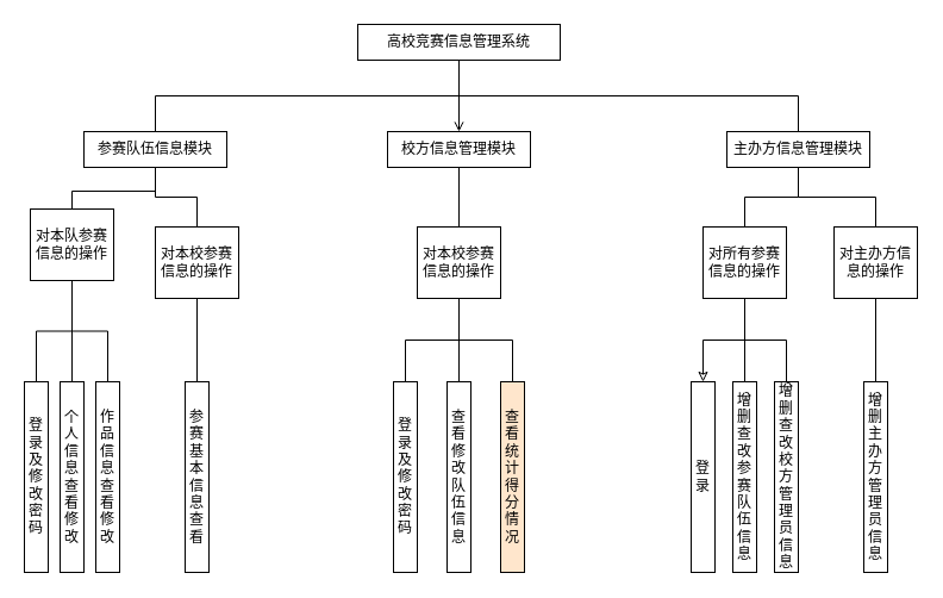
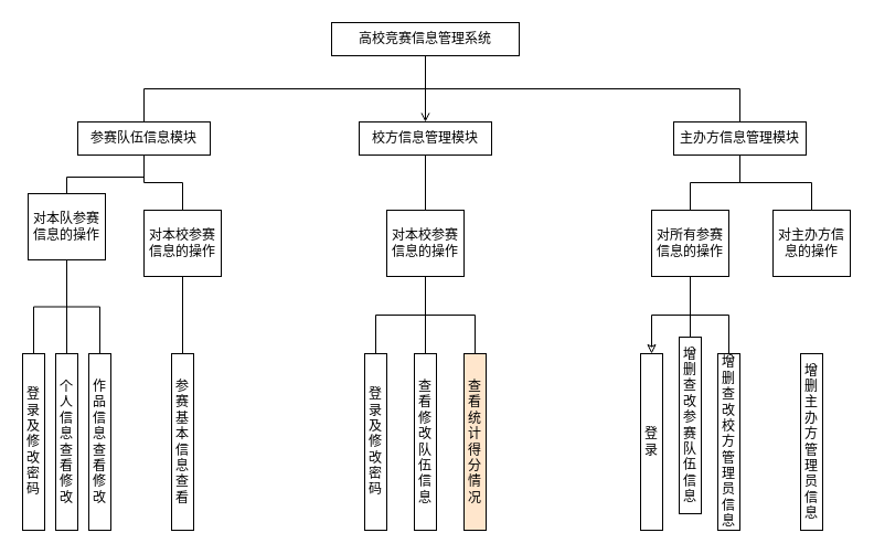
  <mxCell id="0" />
  <mxCell id="1" parent="0" />
  <mxCell id="2" style="edgeStyle=orthogonalEdgeStyle;rounded=0;orthogonalLoop=1;jettySize=auto;html=1;exitX=0.5;exitY=1;exitDx=0;exitDy=0;entryX=0.5;entryY=0;entryDx=0;entryDy=0;endArrow=none;endFill=0;" edge="1" parent="1" source="5" target="8"><mxGeometry relative="1" as="geometry" /></mxCell>
  <mxCell id="3" style="edgeStyle=orthogonalEdgeStyle;rounded=0;orthogonalLoop=1;jettySize=auto;html=1;exitX=0.5;exitY=1;exitDx=0;exitDy=0;entryX=0.5;entryY=0;entryDx=0;entryDy=0;endArrow=open;endFill=0;" edge="1" parent="1" source="5" target="10"><mxGeometry relative="1" as="geometry" /></mxCell>
  <mxCell id="4" style="edgeStyle=orthogonalEdgeStyle;rounded=0;orthogonalLoop=1;jettySize=auto;html=1;exitX=0.5;exitY=1;exitDx=0;exitDy=0;endArrow=none;endFill=0;" edge="1" parent="1" source="5" target="13"><mxGeometry relative="1" as="geometry" /></mxCell>
  <mxCell id="5" value="高校竞赛信息管理系统" style="rounded=0;whiteSpace=wrap;html=1;" vertex="1" parent="1"><mxGeometry x="300" y="20" width="170" height="30" as="geometry" /></mxCell>
  <mxCell id="6" style="edgeStyle=orthogonalEdgeStyle;rounded=0;orthogonalLoop=1;jettySize=auto;html=1;exitX=0.5;exitY=1;exitDx=0;exitDy=0;endArrow=none;endFill=0;" edge="1" parent="1" source="8" target="17"><mxGeometry relative="1" as="geometry" /></mxCell>
  <mxCell id="7" style="edgeStyle=orthogonalEdgeStyle;rounded=0;orthogonalLoop=1;jettySize=auto;html=1;exitX=0.5;exitY=1;exitDx=0;exitDy=0;endArrow=none;endFill=0;" edge="1" parent="1" source="8" target="19"><mxGeometry relative="1" as="geometry" /></mxCell>
  <mxCell id="8" value="参赛队伍信息模块" style="rounded=0;whiteSpace=wrap;html=1;" vertex="1" parent="1"><mxGeometry x="70" y="110" width="120" height="30" as="geometry" /></mxCell>
  <mxCell id="9" style="edgeStyle=orthogonalEdgeStyle;rounded=0;orthogonalLoop=1;jettySize=auto;html=1;exitX=0.5;exitY=1;exitDx=0;exitDy=0;endArrow=none;endFill=0;" edge="1" parent="1" source="10" target="27"><mxGeometry relative="1" as="geometry" /></mxCell>
  <mxCell id="10" value="校方信息管理模块" style="rounded=0;whiteSpace=wrap;html=1;" vertex="1" parent="1"><mxGeometry x="325" y="110" width="120" height="30" as="geometry" /></mxCell>
  <mxCell id="11" style="edgeStyle=orthogonalEdgeStyle;rounded=0;orthogonalLoop=1;jettySize=auto;html=1;exitX=0.5;exitY=1;exitDx=0;exitDy=0;endArrow=none;endFill=0;" edge="1" parent="1" source="13" target="35"><mxGeometry relative="1" as="geometry" /></mxCell>
  <mxCell id="12" style="edgeStyle=orthogonalEdgeStyle;rounded=0;orthogonalLoop=1;jettySize=auto;html=1;exitX=0.5;exitY=1;exitDx=0;exitDy=0;endArrow=none;endFill=0;" edge="1" parent="1" source="13" target="37"><mxGeometry relative="1" as="geometry" /></mxCell>
  <mxCell id="13" value="主办方信息管理模块" style="rounded=0;whiteSpace=wrap;html=1;" vertex="1" parent="1"><mxGeometry x="610" y="110" width="120" height="30" as="geometry" /></mxCell>
  <mxCell id="14" style="edgeStyle=orthogonalEdgeStyle;rounded=0;orthogonalLoop=1;jettySize=auto;html=1;exitX=0.5;exitY=1;exitDx=0;exitDy=0;entryX=0.5;entryY=0;entryDx=0;entryDy=0;endArrow=none;endFill=0;" edge="1" parent="1" source="17" target="20"><mxGeometry relative="1" as="geometry" /></mxCell>
  <mxCell id="15" style="edgeStyle=orthogonalEdgeStyle;rounded=0;orthogonalLoop=1;jettySize=auto;html=1;exitX=0.5;exitY=1;exitDx=0;exitDy=0;entryX=0.5;entryY=0;entryDx=0;entryDy=0;endArrow=none;endFill=0;" edge="1" parent="1" source="17" target="21"><mxGeometry relative="1" as="geometry" /></mxCell>
  <mxCell id="16" style="edgeStyle=orthogonalEdgeStyle;rounded=0;orthogonalLoop=1;jettySize=auto;html=1;exitX=0.5;exitY=1;exitDx=0;exitDy=0;endArrow=none;endFill=0;" edge="1" parent="1" source="17" target="22"><mxGeometry relative="1" as="geometry" /></mxCell>
  <mxCell id="17" value="对本队参赛信息的操作" style="rounded=0;whiteSpace=wrap;html=1;" vertex="1" parent="1"><mxGeometry x="25" y="175" width="70" height="60" as="geometry" /></mxCell>
  <mxCell id="18" style="edgeStyle=orthogonalEdgeStyle;rounded=0;orthogonalLoop=1;jettySize=auto;html=1;exitX=0.5;exitY=1;exitDx=0;exitDy=0;endArrow=none;endFill=0;" edge="1" parent="1" source="19" target="23"><mxGeometry relative="1" as="geometry" /></mxCell>
  <mxCell id="19" value="对本校参赛信息的操作" style="rounded=0;whiteSpace=wrap;html=1;" vertex="1" parent="1"><mxGeometry x="130" y="190" width="70" height="60" as="geometry" /></mxCell>
  <mxCell id="20" value="登录及修改密码" style="rounded=0;whiteSpace=wrap;html=1;" vertex="1" parent="1"><mxGeometry x="20" y="320" width="20" height="160" as="geometry" /></mxCell>
  <mxCell id="21" value="个人信息查看修改" style="rounded=0;whiteSpace=wrap;html=1;" vertex="1" parent="1"><mxGeometry x="50" y="320" width="20" height="160" as="geometry" /></mxCell>
  <mxCell id="22" value="作品信息查看修改" style="rounded=0;whiteSpace=wrap;html=1;" vertex="1" parent="1"><mxGeometry x="80" y="320" width="20" height="160" as="geometry" /></mxCell>
  <mxCell id="23" value="参赛基本信息查看" style="rounded=0;whiteSpace=wrap;html=1;" vertex="1" parent="1"><mxGeometry x="155" y="320" width="20" height="160" as="geometry" /></mxCell>
  <mxCell id="24" style="edgeStyle=orthogonalEdgeStyle;rounded=0;orthogonalLoop=1;jettySize=auto;html=1;exitX=0.5;exitY=1;exitDx=0;exitDy=0;entryX=0.5;entryY=0;entryDx=0;entryDy=0;endArrow=none;endFill=0;" edge="1" parent="1" source="27" target="28"><mxGeometry relative="1" as="geometry" /></mxCell>
  <mxCell id="25" style="edgeStyle=orthogonalEdgeStyle;rounded=0;orthogonalLoop=1;jettySize=auto;html=1;exitX=0.5;exitY=1;exitDx=0;exitDy=0;endArrow=none;endFill=0;" edge="1" parent="1" source="27" target="29"><mxGeometry relative="1" as="geometry" /></mxCell>
  <mxCell id="26" style="edgeStyle=orthogonalEdgeStyle;rounded=0;orthogonalLoop=1;jettySize=auto;html=1;exitX=0.5;exitY=1;exitDx=0;exitDy=0;entryX=0.5;entryY=0;entryDx=0;entryDy=0;endArrow=none;endFill=0;" edge="1" parent="1" source="27" target="30"><mxGeometry relative="1" as="geometry" /></mxCell>
  <mxCell id="27" value="对本校参赛信息的操作" style="rounded=0;whiteSpace=wrap;html=1;" vertex="1" parent="1"><mxGeometry x="350" y="190" width="70" height="60" as="geometry" /></mxCell>
  <mxCell id="28" value="登录及修改密码" style="rounded=0;whiteSpace=wrap;html=1;" vertex="1" parent="1"><mxGeometry x="330" y="320" width="20" height="160" as="geometry" /></mxCell>
  <mxCell id="29" value="查看修改队伍信息" style="rounded=0;whiteSpace=wrap;html=1;" vertex="1" parent="1"><mxGeometry x="375" y="320" width="20" height="160" as="geometry" /></mxCell>
  <mxCell id="30" value="查看统计得分情况" style="rounded=0;whiteSpace=wrap;html=1;fillColor=#ffe6cc;" vertex="1" parent="1"><mxGeometry x="420" y="320" width="20" height="160" as="geometry" /></mxCell>
  <mxCell id="31" value="登录" style="rounded=0;whiteSpace=wrap;html=1;" vertex="1" parent="1"><mxGeometry x="580" y="320" width="20" height="160" as="geometry" /></mxCell>
  <mxCell id="32" style="edgeStyle=orthogonalEdgeStyle;rounded=0;orthogonalLoop=1;jettySize=auto;html=1;exitX=0.5;exitY=1;exitDx=0;exitDy=0;endArrow=classic;endFill=0;" edge="1" parent="1" source="35" target="31"><mxGeometry relative="1" as="geometry" /></mxCell>
  <mxCell id="33" style="edgeStyle=orthogonalEdgeStyle;rounded=0;orthogonalLoop=1;jettySize=auto;html=1;exitX=0.5;exitY=1;exitDx=0;exitDy=0;endArrow=none;endFill=0;" edge="1" parent="1" source="35" target="38"><mxGeometry relative="1" as="geometry" /></mxCell>
  <mxCell id="34" style="edgeStyle=orthogonalEdgeStyle;rounded=0;orthogonalLoop=1;jettySize=auto;html=1;exitX=0.5;exitY=1;exitDx=0;exitDy=0;endArrow=none;endFill=0;" edge="1" parent="1" source="35" target="39"><mxGeometry relative="1" as="geometry" /></mxCell>
  <mxCell id="35" value="对所有参赛信息的操作" style="rounded=0;whiteSpace=wrap;html=1;" vertex="1" parent="1"><mxGeometry x="590" y="190" width="70" height="60" as="geometry" /></mxCell>
- <mxCell id="36" style="edgeStyle=orthogonalEdgeStyle;rounded=0;orthogonalLoop=1;jettySize=auto;html=1;exitX=0.5;exitY=1;exitDx=0;exitDy=0;endArrow=none;endFill=0;" edge="1" parent="1" source="37" target="40"><mxGeometry relative="1" as="geometry" /></mxCell>
  <mxCell id="37" value="对主办方信息的操作" style="rounded=0;whiteSpace=wrap;html=1;" vertex="1" parent="1"><mxGeometry x="700" y="190" width="70" height="60" as="geometry" /></mxCell>
- <mxCell id="38" value="增删查改参赛队伍信息" style="rounded=0;whiteSpace=wrap;html=1;" vertex="1" parent="1"><mxGeometry x="615" y="320" width="20" height="160" as="geometry" /></mxCell>
+ <mxCell id="38" value="增删查改参赛队伍信息" style="rounded=0;whiteSpace=wrap;html=1;" vertex="1" parent="1"><mxGeometry x="615" y="305" width="20" height="160" as="geometry" /></mxCell>
  <mxCell id="39" value="增删查改校方管理员信息" style="rounded=0;whiteSpace=wrap;html=1;" vertex="1" parent="1"><mxGeometry x="650" y="320" width="20" height="160" as="geometry" /></mxCell>
  <mxCell id="40" value="增删主办方管理员信息" style="rounded=0;whiteSpace=wrap;html=1;" vertex="1" parent="1"><mxGeometry x="725" y="320" width="20" height="160" as="geometry" /></mxCell>
